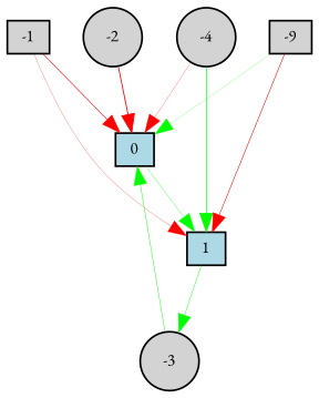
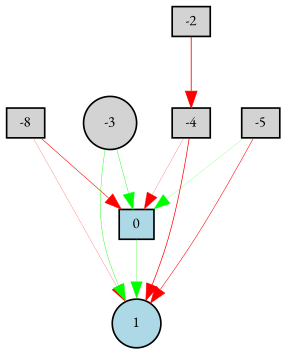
  digraph {
    fontname="EB Garamond"
    node [fillcolor=lightgray fontname="EB Garamond" fontsize=9 shape=box style=filled]
    edge [color=red fontname="EB Garamond" style=solid]
-   -1 [height=0.2 width=0.2]
+   -1 [height=0.2 width=0.2 label=-8]
    0 [fillcolor=lightblue height=0.2 width=0.2]
-   1 [fillcolor=lightblue height=0.2 width=0.2]
-   -2 [height=0.2 shape=circle width=0.2]
+   1 [fillcolor=lightblue height=0.2 shape=circle width=0.2]
+   -2 [height=0.2 width=0.2]
    -3 [height=0.2 shape=circle width=0.2]
-   -4 [height=0.2 shape=circle width=0.2]
-   -5 [height=0.2 width=0.2 label=-9]
+   -4 [height=0.2 width=0.2]
+   -5 [height=0.2 width=0.2]
    -1 -> 0 [penwidth=0.34513484620948764]
    -1 -> 1 [penwidth=0.12271110206094221]
    0 -> 1 [color=green penwidth=0.16281608569968473]
-   -2 -> 0 [penwidth=0.5066738046282755]
+   -2 -> -4 [penwidth=0.5066738046282755]
    -3 -> 0 [color=green penwidth=0.2528300486741195]
-   1 -> -3 [color=green penwidth=0.2422211709159462]
+   -3 -> 1 [color=green penwidth=0.2422211709159462]
    -4 -> 0 [penwidth=0.12600358202353723]
-   -4 -> 1 [color=green penwidth=0.4302362298153899]
+   -4 -> 1 [penwidth=0.4302362298153899]
    -5 -> 0 [color=green penwidth=0.10408381902247908]
    -5 -> 1 [penwidth=0.3222315562845557]
  }
